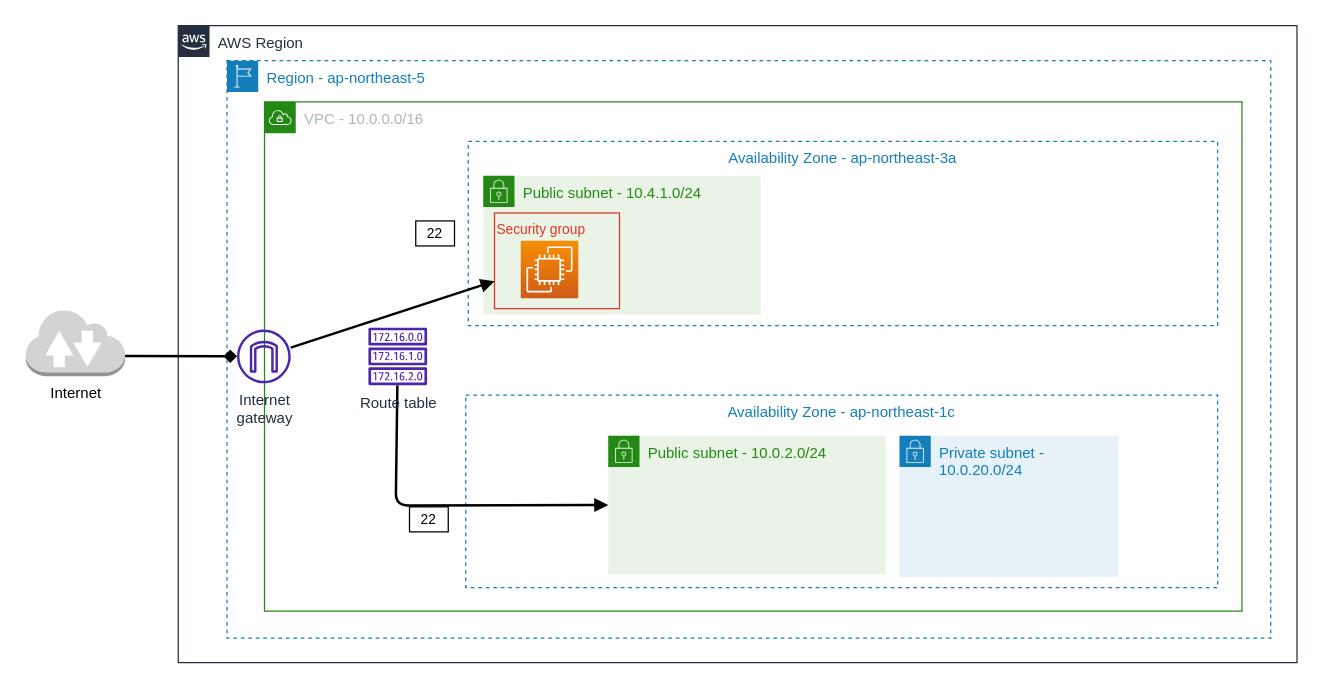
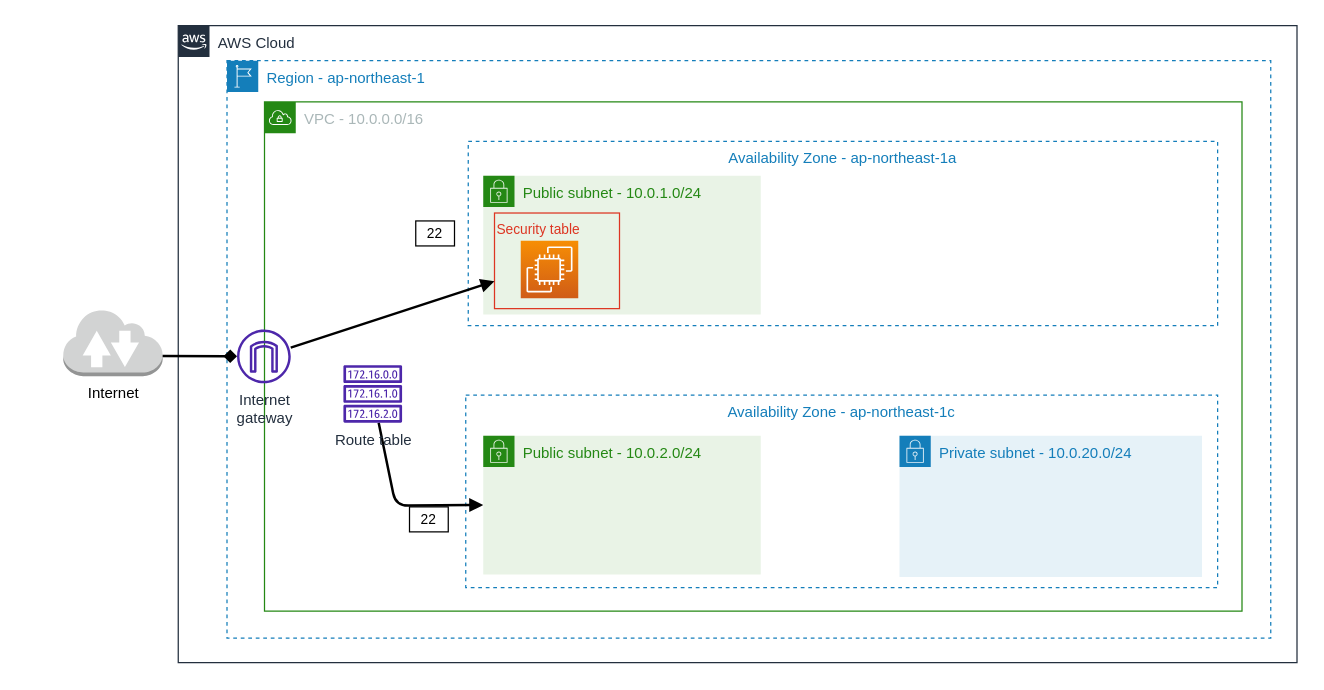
  <mxCell id="0" />
  <mxCell id="1" parent="0" />
- <mxCell id="2" value="AWS Region" style="points=[[0,0],[0.25,0],[0.5,0],[0.75,0],[1,0],[1,0.25],[1,0.5],[1,0.75],[1,1],[0.75,1],[0.5,1],[0.25,1],[0,1],[0,0.75],[0,0.5],[0,0.25]];outlineConnect=0;gradientColor=none;html=1;whiteSpace=wrap;fontSize=12;fontStyle=0;container=1;pointerEvents=0;collapsible=0;recursiveResize=0;shape=mxgraph.aws4.group;grIcon=mxgraph.aws4.group_aws_cloud_alt;strokeColor=#232F3E;fillColor=none;verticalAlign=top;align=left;spacingLeft=30;fontColor=#232F3E;dashed=0;" vertex="1" parent="1"><mxGeometry x="142" y="20" width="895" height="509.66" as="geometry" /></mxCell>
- <mxCell id="3" value="Region - ap-northeast-5" style="points=[[0,0],[0.25,0],[0.5,0],[0.75,0],[1,0],[1,0.25],[1,0.5],[1,0.75],[1,1],[0.75,1],[0.5,1],[0.25,1],[0,1],[0,0.75],[0,0.5],[0,0.25]];outlineConnect=0;gradientColor=none;html=1;whiteSpace=wrap;fontSize=12;fontStyle=0;container=1;pointerEvents=0;collapsible=0;recursiveResize=0;shape=mxgraph.aws4.group;grIcon=mxgraph.aws4.group_region;strokeColor=#147EBA;fillColor=none;verticalAlign=top;align=left;spacingLeft=30;fontColor=#147EBA;dashed=1;" vertex="1" parent="2"><mxGeometry x="39" y="28" width="835" height="462" as="geometry" /></mxCell>
+ <mxCell id="2" value="AWS Cloud" style="points=[[0,0],[0.25,0],[0.5,0],[0.75,0],[1,0],[1,0.25],[1,0.5],[1,0.75],[1,1],[0.75,1],[0.5,1],[0.25,1],[0,1],[0,0.75],[0,0.5],[0,0.25]];outlineConnect=0;gradientColor=none;html=1;whiteSpace=wrap;fontSize=12;fontStyle=0;container=1;pointerEvents=0;collapsible=0;recursiveResize=0;shape=mxgraph.aws4.group;grIcon=mxgraph.aws4.group_aws_cloud_alt;strokeColor=#232F3E;fillColor=none;verticalAlign=top;align=left;spacingLeft=30;fontColor=#232F3E;dashed=0;" vertex="1" parent="1"><mxGeometry x="142" y="20" width="895" height="509.66" as="geometry" /></mxCell>
+ <mxCell id="3" value="Region - ap-northeast-1" style="points=[[0,0],[0.25,0],[0.5,0],[0.75,0],[1,0],[1,0.25],[1,0.5],[1,0.75],[1,1],[0.75,1],[0.5,1],[0.25,1],[0,1],[0,0.75],[0,0.5],[0,0.25]];outlineConnect=0;gradientColor=none;html=1;whiteSpace=wrap;fontSize=12;fontStyle=0;container=1;pointerEvents=0;collapsible=0;recursiveResize=0;shape=mxgraph.aws4.group;grIcon=mxgraph.aws4.group_region;strokeColor=#147EBA;fillColor=none;verticalAlign=top;align=left;spacingLeft=30;fontColor=#147EBA;dashed=1;" vertex="1" parent="2"><mxGeometry x="39" y="28" width="835" height="462" as="geometry" /></mxCell>
  <mxCell id="4" value="VPC - 10.0.0.0/16" style="points=[[0,0],[0.25,0],[0.5,0],[0.75,0],[1,0],[1,0.25],[1,0.5],[1,0.75],[1,1],[0.75,1],[0.5,1],[0.25,1],[0,1],[0,0.75],[0,0.5],[0,0.25]];outlineConnect=0;gradientColor=none;html=1;whiteSpace=wrap;fontSize=12;fontStyle=0;container=1;pointerEvents=0;collapsible=0;recursiveResize=0;shape=mxgraph.aws4.group;grIcon=mxgraph.aws4.group_vpc;strokeColor=#248814;fillColor=none;verticalAlign=top;align=left;spacingLeft=30;fontColor=#AAB7B8;dashed=0;" vertex="1" parent="3"><mxGeometry x="30" y="33" width="782" height="407.31" as="geometry" /></mxCell>
- <mxCell id="5" value="Availability Zone - ap-northeast-3a" style="fillColor=none;strokeColor=#147EBA;dashed=1;verticalAlign=top;fontStyle=0;fontColor=#147EBA;" vertex="1" parent="4"><mxGeometry x="163" y="31.5" width="599.5" height="147.5" as="geometry" /></mxCell>
+ <mxCell id="5" value="Availability Zone - ap-northeast-1a" style="fillColor=none;strokeColor=#147EBA;dashed=1;verticalAlign=top;fontStyle=0;fontColor=#147EBA;" vertex="1" parent="4"><mxGeometry x="163" y="31.5" width="599.5" height="147.5" as="geometry" /></mxCell>
  <mxCell id="6" value="Availability Zone - ap-northeast-1c" style="fillColor=none;strokeColor=#147EBA;dashed=1;verticalAlign=top;fontStyle=0;fontColor=#147EBA;" vertex="1" parent="4"><mxGeometry x="161" y="234.5" width="601.5" height="154" as="geometry" /></mxCell>
- <mxCell id="7" value="Public subnet - 10.4.1.0/24" style="points=[[0,0],[0.25,0],[0.5,0],[0.75,0],[1,0],[1,0.25],[1,0.5],[1,0.75],[1,1],[0.75,1],[0.5,1],[0.25,1],[0,1],[0,0.75],[0,0.5],[0,0.25]];outlineConnect=0;gradientColor=none;html=1;whiteSpace=wrap;fontSize=12;fontStyle=0;container=1;pointerEvents=0;collapsible=0;recursiveResize=0;shape=mxgraph.aws4.group;grIcon=mxgraph.aws4.group_security_group;grStroke=0;strokeColor=#248814;fillColor=#E9F3E6;verticalAlign=top;align=left;spacingLeft=30;fontColor=#248814;dashed=0;" vertex="1" parent="4"><mxGeometry x="175" y="59" width="222" height="111" as="geometry" /></mxCell>
- <mxCell id="8" value="&lt;font style=&quot;font-size: 11px;&quot;&gt;Security group&lt;/font&gt;" style="fillColor=none;strokeColor=#DD3522;verticalAlign=top;fontStyle=0;fontColor=#DD3522;shadow=0;fontSize=11;html=1;align=left;resizable=1;rotatable=1;cloneable=1;deletable=1;treeFolding=0;treeMoving=0;pointerEvents=1;fixedWidth=0;strokeOpacity=100;imageHeight=24;imageVerticalAlign=middle;labelPosition=center;verticalLabelPosition=middle;textDirection=ltr;horizontal=1;" vertex="1" parent="7"><mxGeometry x="9" y="29.91" width="100" height="76.5" as="geometry" /></mxCell>
+ <mxCell id="7" value="Public subnet - 10.0.1.0/24" style="points=[[0,0],[0.25,0],[0.5,0],[0.75,0],[1,0],[1,0.25],[1,0.5],[1,0.75],[1,1],[0.75,1],[0.5,1],[0.25,1],[0,1],[0,0.75],[0,0.5],[0,0.25]];outlineConnect=0;gradientColor=none;html=1;whiteSpace=wrap;fontSize=12;fontStyle=0;container=1;pointerEvents=0;collapsible=0;recursiveResize=0;shape=mxgraph.aws4.group;grIcon=mxgraph.aws4.group_security_group;grStroke=0;strokeColor=#248814;fillColor=#E9F3E6;verticalAlign=top;align=left;spacingLeft=30;fontColor=#248814;dashed=0;" vertex="1" parent="4"><mxGeometry x="175" y="59" width="222" height="111" as="geometry" /></mxCell>
+ <mxCell id="8" value="&lt;font style=&quot;font-size: 11px;&quot;&gt;Security table&lt;/font&gt;" style="fillColor=none;strokeColor=#DD3522;verticalAlign=top;fontStyle=0;fontColor=#DD3522;shadow=0;fontSize=11;html=1;align=left;resizable=1;rotatable=1;cloneable=1;deletable=1;treeFolding=0;treeMoving=0;pointerEvents=1;fixedWidth=0;strokeOpacity=100;imageHeight=24;imageVerticalAlign=middle;labelPosition=center;verticalLabelPosition=middle;textDirection=ltr;horizontal=1;" vertex="1" parent="7"><mxGeometry x="9" y="29.91" width="100" height="76.5" as="geometry" /></mxCell>
  <mxCell id="9" value="" style="sketch=0;points=[[0,0,0],[0.25,0,0],[0.5,0,0],[0.75,0,0],[1,0,0],[0,1,0],[0.25,1,0],[0.5,1,0],[0.75,1,0],[1,1,0],[0,0.25,0],[0,0.5,0],[0,0.75,0],[1,0.25,0],[1,0.5,0],[1,0.75,0]];outlineConnect=0;fontColor=#232F3E;gradientColor=#F78E04;gradientDirection=north;fillColor=#D05C17;strokeColor=#ffffff;dashed=0;verticalLabelPosition=bottom;verticalAlign=top;align=center;html=1;fontSize=12;fontStyle=0;aspect=fixed;shape=mxgraph.aws4.resourceIcon;resIcon=mxgraph.aws4.ec2;shadow=0;" vertex="1" parent="7"><mxGeometry x="30" y="52" width="46" height="46" as="geometry" /></mxCell>
- <mxCell id="10" value="Private subnet - 10.0.20.0/24" style="points=[[0,0],[0.25,0],[0.5,0],[0.75,0],[1,0],[1,0.25],[1,0.5],[1,0.75],[1,1],[0.75,1],[0.5,1],[0.25,1],[0,1],[0,0.75],[0,0.5],[0,0.25]];outlineConnect=0;gradientColor=none;html=1;whiteSpace=wrap;fontSize=12;fontStyle=0;container=1;pointerEvents=0;collapsible=0;recursiveResize=0;shape=mxgraph.aws4.group;grIcon=mxgraph.aws4.group_security_group;grStroke=0;strokeColor=#147EBA;fillColor=#E6F2F8;verticalAlign=top;align=left;spacingLeft=30;fontColor=#147EBA;dashed=0;" vertex="1" parent="4"><mxGeometry x="508" y="267" width="175" height="113" as="geometry" /></mxCell>
+ <mxCell id="10" value="Private subnet - 10.0.20.0/24" style="points=[[0,0],[0.25,0],[0.5,0],[0.75,0],[1,0],[1,0.25],[1,0.5],[1,0.75],[1,1],[0.75,1],[0.5,1],[0.25,1],[0,1],[0,0.75],[0,0.5],[0,0.25]];outlineConnect=0;gradientColor=none;html=1;whiteSpace=wrap;fontSize=12;fontStyle=0;container=1;pointerEvents=0;collapsible=0;recursiveResize=0;shape=mxgraph.aws4.group;grIcon=mxgraph.aws4.group_security_group;grStroke=0;strokeColor=#147EBA;fillColor=#E6F2F8;verticalAlign=top;align=left;spacingLeft=30;fontColor=#147EBA;dashed=0;" vertex="1" parent="4"><mxGeometry x="508" y="267" width="242" height="113" as="geometry" /></mxCell>
  <mxCell id="11" style="edgeStyle=none;jumpSize=16;html=1;strokeColor=#000000;strokeWidth=2;endArrow=block;endFill=1;entryX=0;entryY=0.5;entryDx=0;entryDy=0;" edge="1" parent="4" source="15" target="12"><mxGeometry relative="1" as="geometry"><Array as="points"><mxPoint x="105" y="323" /></Array></mxGeometry></mxCell>
- <mxCell id="12" value="Public subnet - 10.0.2.0/24" style="points=[[0,0],[0.25,0],[0.5,0],[0.75,0],[1,0],[1,0.25],[1,0.5],[1,0.75],[1,1],[0.75,1],[0.5,1],[0.25,1],[0,1],[0,0.75],[0,0.5],[0,0.25]];outlineConnect=0;gradientColor=none;html=1;whiteSpace=wrap;fontSize=12;fontStyle=0;container=1;pointerEvents=0;collapsible=0;recursiveResize=0;shape=mxgraph.aws4.group;grIcon=mxgraph.aws4.group_security_group;grStroke=0;strokeColor=#248814;fillColor=#E9F3E6;verticalAlign=top;align=left;spacingLeft=30;fontColor=#248814;dashed=0;" vertex="1" parent="4"><mxGeometry x="275" y="267" width="222" height="111" as="geometry" /></mxCell>
+ <mxCell id="12" value="Public subnet - 10.0.2.0/24" style="points=[[0,0],[0.25,0],[0.5,0],[0.75,0],[1,0],[1,0.25],[1,0.5],[1,0.75],[1,1],[0.75,1],[0.5,1],[0.25,1],[0,1],[0,0.75],[0,0.5],[0,0.25]];outlineConnect=0;gradientColor=none;html=1;whiteSpace=wrap;fontSize=12;fontStyle=0;container=1;pointerEvents=0;collapsible=0;recursiveResize=0;shape=mxgraph.aws4.group;grIcon=mxgraph.aws4.group_security_group;grStroke=0;strokeColor=#248814;fillColor=#E9F3E6;verticalAlign=top;align=left;spacingLeft=30;fontColor=#248814;dashed=0;" vertex="1" parent="4"><mxGeometry x="175" y="267" width="222" height="111" as="geometry" /></mxCell>
  <mxCell id="13" value="Internet&lt;br&gt;gateway" style="sketch=0;outlineConnect=0;fontColor=#232F3E;gradientColor=none;fillColor=#4D27AA;strokeColor=none;dashed=0;verticalLabelPosition=bottom;verticalAlign=top;align=center;html=1;fontSize=12;fontStyle=0;aspect=fixed;pointerEvents=1;shape=mxgraph.aws4.internet_gateway;" vertex="1" parent="4"><mxGeometry x="-22" y="182.15" width="43" height="43" as="geometry" /></mxCell>
  <mxCell id="14" style="edgeStyle=none;jumpSize=16;html=1;strokeColor=#000000;strokeWidth=2;endArrow=block;endFill=1;" edge="1" parent="4" source="13" target="8"><mxGeometry relative="1" as="geometry" /></mxCell>
- <mxCell id="15" value="Route table" style="sketch=0;outlineConnect=0;fontColor=#232F3E;gradientColor=none;fillColor=#4D27AA;strokeColor=none;dashed=0;verticalLabelPosition=bottom;verticalAlign=top;align=center;fontSize=12;fontStyle=0;aspect=fixed;pointerEvents=1;shape=mxgraph.aws4.route_table;html=1;" vertex="1" parent="4"><mxGeometry x="83" y="180.65" width="47.21" height="46" as="geometry" /></mxCell>
+ <mxCell id="15" value="Route table" style="sketch=0;outlineConnect=0;fontColor=#232F3E;gradientColor=none;fillColor=#4D27AA;strokeColor=none;dashed=0;verticalLabelPosition=bottom;verticalAlign=top;align=center;fontSize=12;fontStyle=0;aspect=fixed;pointerEvents=1;shape=mxgraph.aws4.route_table;html=1;" vertex="1" parent="4"><mxGeometry x="63" y="210.65" width="47.21" height="46" as="geometry" /></mxCell>
  <mxCell id="16" value="&lt;font color=&quot;#000000&quot;&gt;22&lt;/font&gt;" style="text;align=center;html=1;verticalAlign=middle;whiteSpace=wrap;rounded=0;pointerEvents=1;fontSize=11;strokeColor=#000000;" vertex="1" parent="4"><mxGeometry x="121" y="95.25" width="31" height="20" as="geometry" /></mxCell>
  <mxCell id="17" value="&lt;font color=&quot;#000000&quot;&gt;22&lt;/font&gt;" style="text;align=center;html=1;verticalAlign=middle;whiteSpace=wrap;rounded=0;pointerEvents=1;fontSize=11;strokeColor=#000000;" vertex="1" parent="4"><mxGeometry x="116" y="324" width="31" height="20" as="geometry" /></mxCell>
- <mxCell id="18" value="&lt;font color=&quot;#000000&quot;&gt;Internet&lt;/font&gt;" style="outlineConnect=0;dashed=0;verticalLabelPosition=bottom;verticalAlign=top;align=center;html=1;shape=mxgraph.aws3.internet_2;fillColor=#D2D3D3;gradientColor=none;fontFamily=Helvetica;fontSize=12;fontColor=default;strokeColor=default;" vertex="1" parent="1"><mxGeometry x="20" y="246.41" width="79.5" height="54" as="geometry" /></mxCell>
+ <mxCell id="18" value="&lt;font color=&quot;#000000&quot;&gt;Internet&lt;/font&gt;" style="outlineConnect=0;dashed=0;verticalLabelPosition=bottom;verticalAlign=top;align=center;html=1;shape=mxgraph.aws3.internet_2;fillColor=#D2D3D3;gradientColor=none;fontFamily=Helvetica;fontSize=12;fontColor=default;strokeColor=default;" vertex="1" parent="1"><mxGeometry x="50" y="246.41" width="79.5" height="54" as="geometry" /></mxCell>
  <mxCell id="19" style="edgeStyle=none;html=1;strokeColor=#000000;jumpSize=15;strokeWidth=2;endArrow=diamond;endFill=1;exitX=1;exitY=0.7;exitDx=0;exitDy=0;exitPerimeter=0;" edge="1" parent="1" source="18" target="13"><mxGeometry relative="1" as="geometry" /></mxCell>
